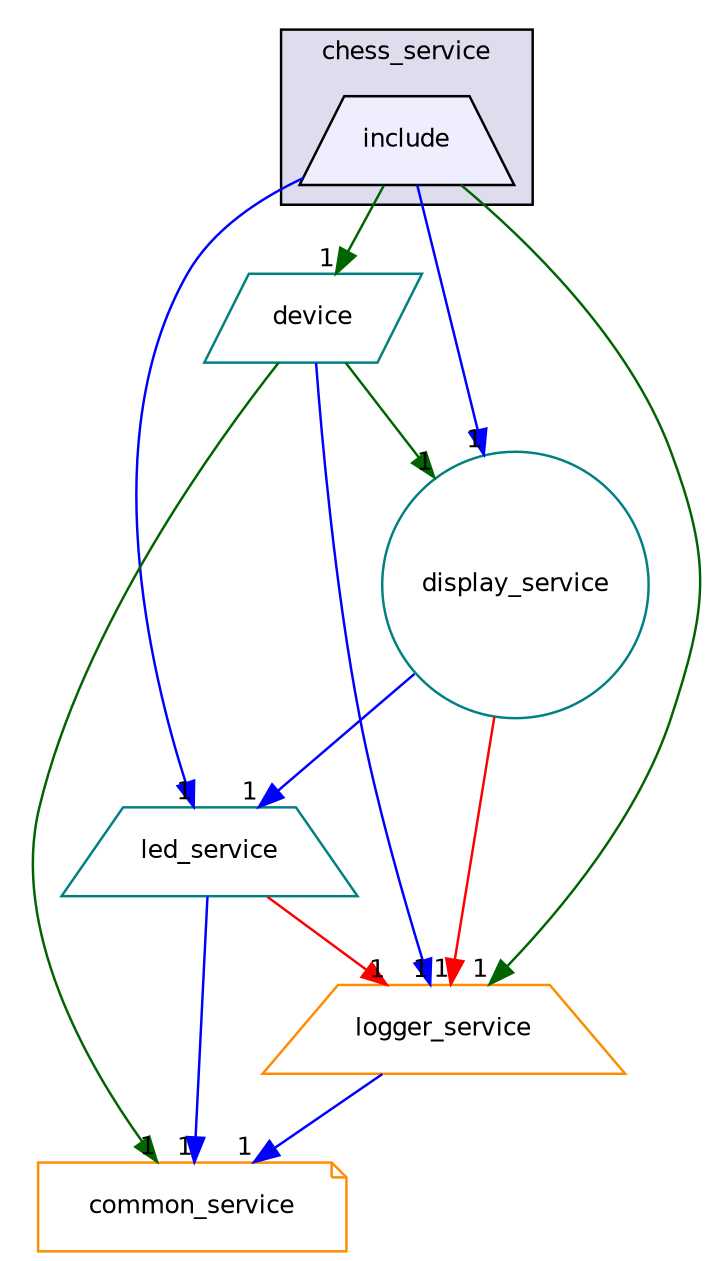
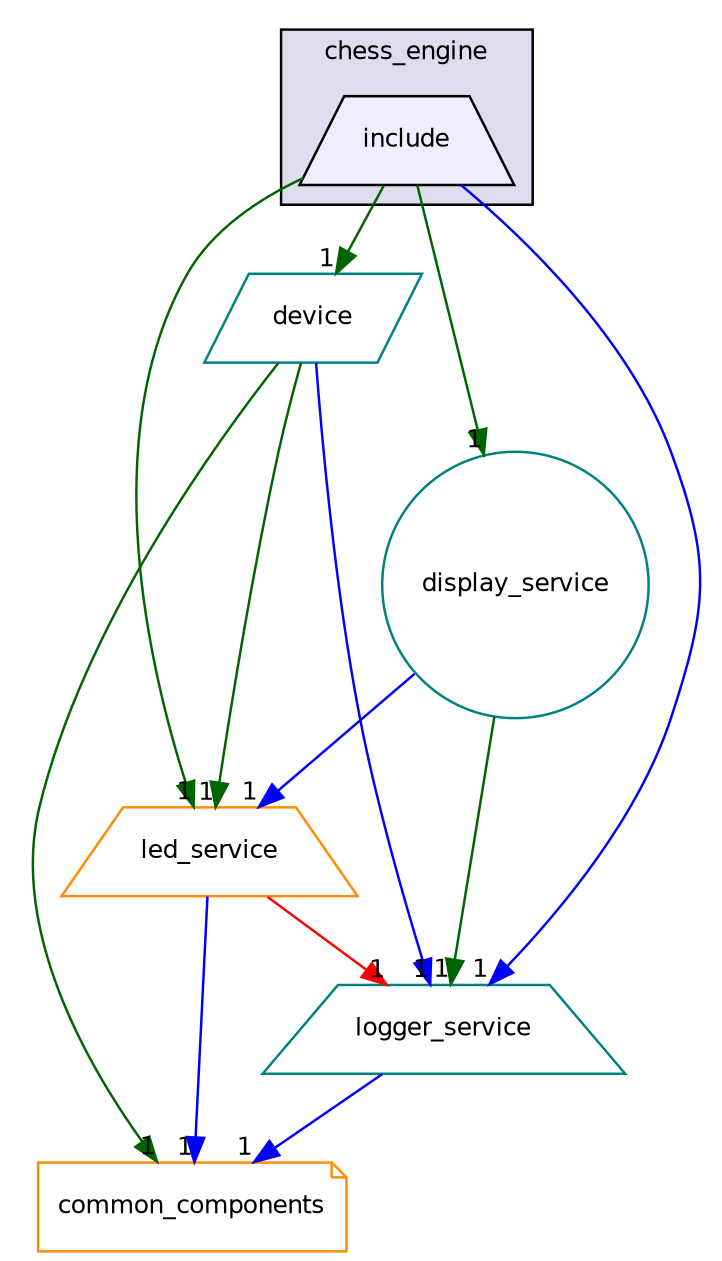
  digraph {
    compound=true
    node [color=teal fillcolor=white fontname=Helvetica fontsize=10 shape=trapezium style=filled]
    edge [color=blue headlabel=1 labeldistance=1.5 labelfontname=Helvetica labelfontsize=10]
    n1 [color=black fillcolor="#eeeeff" label=include pencolor=black]
    n2 [label=display_service shape=circle]
-   n3 [label=led_service]
-   n4 [color=darkorange label=logger_service]
+   n3 [color=darkorange label=led_service]
+   n4 [label=logger_service]
    n5 [label=device shape=parallelogram]
-   n6 [color=darkorange label=common_service shape=note]
+   n6 [color=darkorange label=common_components shape=note]
    subgraph cluster_1 {
      bgcolor="#ddddee"
      fontname=Helvetica
      fontsize=10
-     label=chess_service
+     label=chess_engine
      pencolor=black
      n1
    }
-   n1 -> n2
-   n1 -> n3
-   n1 -> n4 [color=darkgreen]
+   n1 -> n2 [color=darkgreen]
+   n1 -> n3 [color=darkgreen]
+   n1 -> n4
    n1 -> n5 [color=darkgreen]
    n2 -> n3
-   n2 -> n4 [color=red]
+   n2 -> n4 [color=darkgreen]
    n3 -> n4 [color=red]
    n3 -> n6
    n4 -> n6
-   n5 -> n2 [color=darkgreen]
+   n5 -> n3 [color=darkgreen]
    n5 -> n4
    n5 -> n6 [color=darkgreen]
  }
